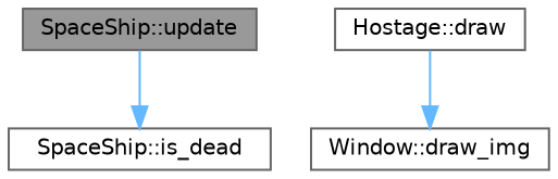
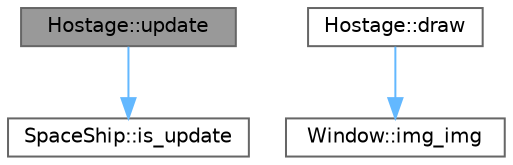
  digraph {
    rankdir=TB
    node [color=grey40 fillcolor=white fontname=Helvetica fontsize=10 shape=box style=filled]
    edge [color=steelblue1 fontname=Helvetica fontsize=10 labelfontname=Helvetica labelfontsize=10 style=solid]
-   n1 [color=gray40 fillcolor=grey60 fontcolor=black height=0.2 label="SpaceShip::update" width=0.4]
-   n2 [height=0.2 label="SpaceShip::is_dead" width=0.4]
+   n1 [color=gray40 fillcolor=grey60 fontcolor=black height=0.2 label="Hostage::update" width=0.4]
+   n2 [height=0.2 label="SpaceShip::is_update" width=0.4]
    n3 [height=0.2 label="Hostage::draw" width=0.4]
-   n4 [height=0.2 label="Window::draw_img" width=0.4]
+   n4 [height=0.2 label="Window::img_img" width=0.4]
    n1 -> n2
    n3 -> n4
  }
